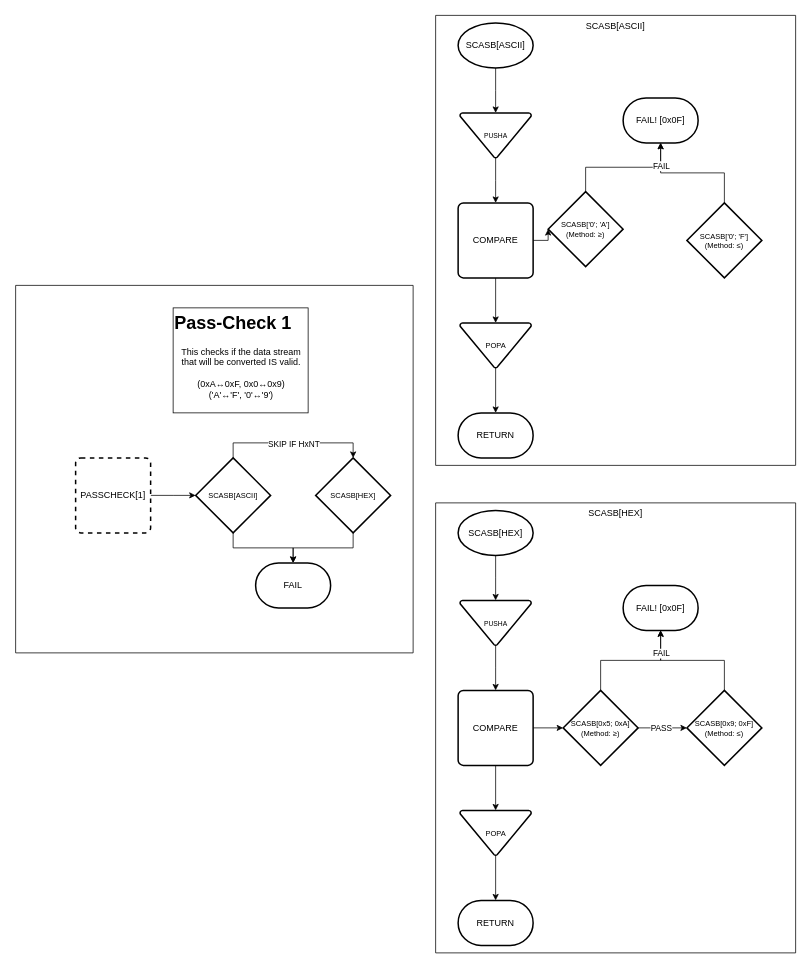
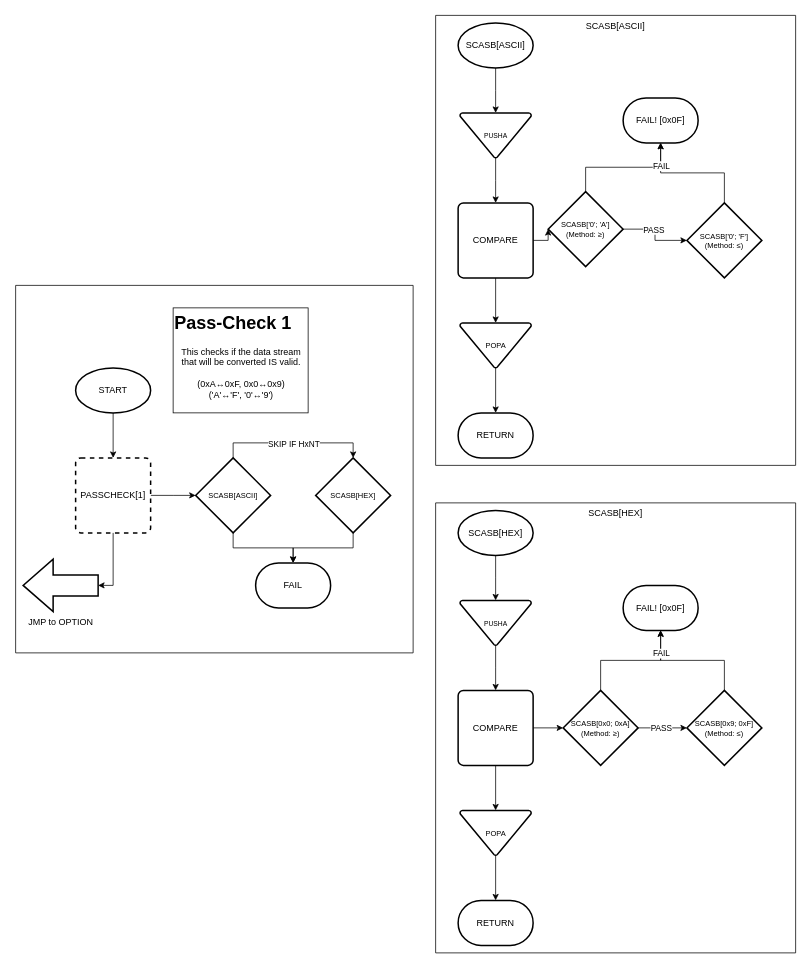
  <mxCell id="0" />
  <mxCell id="1" parent="0" />
  <mxCell id="2" value="SCASB[ASCII]" style="group;movable=1;resizable=1;rotatable=1;deletable=1;editable=1;locked=0;connectable=1;" vertex="1" connectable="0" parent="1"><mxGeometry x="580" y="20" width="480" height="600" as="geometry" /></mxCell>
  <mxCell id="3" value="" style="edgeStyle=orthogonalEdgeStyle;rounded=0;orthogonalLoop=1;jettySize=auto;html=1;movable=1;resizable=1;rotatable=1;deletable=1;editable=1;locked=0;connectable=1;" edge="1" parent="2" source="4"><mxGeometry relative="1" as="geometry"><mxPoint x="80" y="130" as="targetPoint" /></mxGeometry></mxCell>
  <mxCell id="4" value="SCASB[ASCII]" style="strokeWidth=2;html=1;shape=mxgraph.flowchart.start_1;whiteSpace=wrap;movable=1;resizable=1;rotatable=1;deletable=1;editable=1;locked=0;connectable=1;" vertex="1" parent="2"><mxGeometry x="30" y="10" width="100" height="60" as="geometry" /></mxCell>
  <mxCell id="5" value="" style="edgeStyle=orthogonalEdgeStyle;rounded=0;orthogonalLoop=1;jettySize=auto;html=1;movable=1;resizable=1;rotatable=1;deletable=1;editable=1;locked=0;connectable=1;" edge="1" parent="2" source="6"><mxGeometry relative="1" as="geometry"><mxPoint x="80" y="250" as="targetPoint" /></mxGeometry></mxCell>
  <mxCell id="6" value="&lt;font style=&quot;font-size: 9px;&quot;&gt;PUSHA&lt;/font&gt;" style="strokeWidth=2;html=1;shape=mxgraph.flowchart.merge_or_storage;whiteSpace=wrap;movable=1;resizable=1;rotatable=1;deletable=1;editable=1;locked=0;connectable=1;" vertex="1" parent="2"><mxGeometry x="32.5" y="130" width="95" height="60" as="geometry" /></mxCell>
  <mxCell id="7" value="" style="edgeStyle=orthogonalEdgeStyle;rounded=0;orthogonalLoop=1;jettySize=auto;html=1;movable=1;resizable=1;rotatable=1;deletable=1;editable=1;locked=0;connectable=1;" edge="1" parent="2" source="10" target="11"><mxGeometry relative="1" as="geometry" /></mxCell>
+ <mxCell id="8" value="" style="edgeStyle=orthogonalEdgeStyle;rounded=0;orthogonalLoop=1;jettySize=auto;html=1;fontSize=16;movable=1;resizable=1;rotatable=1;deletable=1;editable=1;locked=0;connectable=1;" edge="1" parent="2" source="10" target="12"><mxGeometry relative="1" as="geometry" /></mxCell>
+ <mxCell id="9" value="PASS" style="edgeLabel;html=1;align=center;verticalAlign=middle;resizable=1;points=[];movable=1;rotatable=1;deletable=1;editable=1;locked=0;connectable=1;" vertex="1" connectable="0" parent="8"><mxGeometry x="-0.412" relative="1" as="geometry"><mxPoint x="11" as="offset" /></mxGeometry></mxCell>
  <mxCell id="10" value="&lt;div style=&quot;line-height: 100%;&quot;&gt;&lt;font style=&quot;font-size: 10px; line-height: 100%;&quot;&gt;SCASB&lt;/font&gt;&lt;span style=&quot;font-size: 10px; background-color: transparent; color: light-dark(rgb(0, 0, 0), rgb(255, 255, 255));&quot;&gt;['0'; 'A']&lt;/span&gt;&lt;div&gt;&lt;font style=&quot;font-size: 10px; line-height: 100%;&quot;&gt;(Method:&amp;nbsp;≥)&lt;/font&gt;&lt;/div&gt;&lt;/div&gt;" style="strokeWidth=2;html=1;shape=mxgraph.flowchart.decision;whiteSpace=wrap;movable=1;resizable=1;rotatable=1;deletable=1;editable=1;locked=0;connectable=1;" vertex="1" parent="2"><mxGeometry x="150" y="235" width="100" height="100" as="geometry" /></mxCell>
  <mxCell id="11" value="FAIL! [0x0F]" style="strokeWidth=2;html=1;shape=mxgraph.flowchart.terminator;whiteSpace=wrap;movable=1;resizable=1;rotatable=1;deletable=1;editable=1;locked=0;connectable=1;" vertex="1" parent="2"><mxGeometry x="250" y="110" width="100" height="60" as="geometry" /></mxCell>
  <mxCell id="12" value="&lt;div style=&quot;line-height: 100%;&quot;&gt;&lt;font style=&quot;font-size: 10px; line-height: 100%;&quot;&gt;SCASB&lt;/font&gt;&lt;span style=&quot;font-size: 10px; background-color: transparent; color: light-dark(rgb(0, 0, 0), rgb(255, 255, 255));&quot;&gt;['0'; 'F']&lt;/span&gt;&lt;/div&gt;&lt;div style=&quot;line-height: 100%;&quot;&gt;&lt;span style=&quot;font-size: 10px; background-color: transparent; color: light-dark(rgb(0, 0, 0), rgb(255, 255, 255));&quot;&gt;(Method:&amp;nbsp;&lt;/span&gt;&lt;span style=&quot;background-color: transparent; font-size: 10px;&quot;&gt;≤)&lt;/span&gt;&lt;/div&gt;" style="strokeWidth=2;html=1;shape=mxgraph.flowchart.decision;whiteSpace=wrap;movable=1;resizable=1;rotatable=1;deletable=1;editable=1;locked=0;connectable=1;" vertex="1" parent="2"><mxGeometry x="335" y="250" width="100" height="100" as="geometry" /></mxCell>
  <mxCell id="13" style="edgeStyle=orthogonalEdgeStyle;rounded=0;orthogonalLoop=1;jettySize=auto;html=1;entryX=0.5;entryY=1;entryDx=0;entryDy=0;entryPerimeter=0;movable=1;resizable=1;rotatable=1;deletable=1;editable=1;locked=0;connectable=1;" edge="1" parent="2" source="12" target="11"><mxGeometry relative="1" as="geometry" /></mxCell>
  <mxCell id="14" value="FAIL" style="edgeLabel;html=1;align=center;verticalAlign=middle;resizable=1;points=[];movable=1;rotatable=1;deletable=1;editable=1;locked=0;connectable=1;" vertex="1" connectable="0" parent="13"><mxGeometry x="0.627" relative="1" as="geometry"><mxPoint y="-1" as="offset" /></mxGeometry></mxCell>
  <mxCell id="15" value="" style="edgeStyle=orthogonalEdgeStyle;rounded=0;orthogonalLoop=1;jettySize=auto;html=1;movable=1;resizable=1;rotatable=1;deletable=1;editable=1;locked=0;connectable=1;" edge="1" parent="2" source="17" target="10"><mxGeometry relative="1" as="geometry" /></mxCell>
  <mxCell id="16" value="" style="edgeStyle=orthogonalEdgeStyle;rounded=0;orthogonalLoop=1;jettySize=auto;html=1;movable=1;resizable=1;rotatable=1;deletable=1;editable=1;locked=0;connectable=1;" edge="1" parent="2" source="17" target="19"><mxGeometry relative="1" as="geometry" /></mxCell>
  <mxCell id="17" value="COMPARE" style="rounded=1;whiteSpace=wrap;html=1;absoluteArcSize=1;arcSize=14;strokeWidth=2;movable=1;resizable=1;rotatable=1;deletable=1;editable=1;locked=0;connectable=1;" vertex="1" parent="2"><mxGeometry x="30" y="250" width="100" height="100" as="geometry" /></mxCell>
  <mxCell id="18" value="" style="edgeStyle=orthogonalEdgeStyle;rounded=0;orthogonalLoop=1;jettySize=auto;html=1;movable=1;resizable=1;rotatable=1;deletable=1;editable=1;locked=0;connectable=1;" edge="1" parent="2" source="19" target="20"><mxGeometry relative="1" as="geometry" /></mxCell>
  <mxCell id="19" value="&lt;font style=&quot;font-size: 10px;&quot;&gt;POPA&lt;/font&gt;" style="strokeWidth=2;html=1;shape=mxgraph.flowchart.merge_or_storage;whiteSpace=wrap;movable=1;resizable=1;rotatable=1;deletable=1;editable=1;locked=0;connectable=1;" vertex="1" parent="2"><mxGeometry x="32.5" y="410" width="95" height="60" as="geometry" /></mxCell>
  <mxCell id="20" value="RETURN" style="strokeWidth=2;html=1;shape=mxgraph.flowchart.terminator;whiteSpace=wrap;movable=1;resizable=1;rotatable=1;deletable=1;editable=1;locked=0;connectable=1;" vertex="1" parent="2"><mxGeometry x="30" y="530" width="100" height="60" as="geometry" /></mxCell>
  <mxCell id="21" value="" style="swimlane;startSize=0;movable=0;resizable=0;rotatable=0;deletable=0;editable=0;locked=1;connectable=0;" vertex="1" parent="2"><mxGeometry width="480" height="600" as="geometry"><mxRectangle width="50" height="40" as="alternateBounds" /></mxGeometry></mxCell>
  <mxCell id="22" value="" style="group" vertex="1" connectable="0" parent="1"><mxGeometry x="20" y="380" width="530" height="490" as="geometry" /></mxCell>
+ <mxCell id="23" value="" style="edgeStyle=orthogonalEdgeStyle;rounded=0;orthogonalLoop=1;jettySize=auto;html=1;" edge="1" parent="22" source="24" target="26"><mxGeometry relative="1" as="geometry" /></mxCell>
+ <mxCell id="24" value="START" style="strokeWidth=2;html=1;shape=mxgraph.flowchart.start_1;whiteSpace=wrap;" vertex="1" parent="22"><mxGeometry x="80" y="110" width="100" height="60" as="geometry" /></mxCell>
  <mxCell id="25" value="" style="edgeStyle=orthogonalEdgeStyle;rounded=0;orthogonalLoop=1;jettySize=auto;html=1;" edge="1" parent="22" source="26"><mxGeometry relative="1" as="geometry"><mxPoint x="240" y="280" as="targetPoint" /></mxGeometry></mxCell>
  <mxCell id="26" value="PASSCHECK[1]" style="rounded=1;whiteSpace=wrap;html=1;absoluteArcSize=1;arcSize=14;strokeWidth=2;dashed=1;" vertex="1" parent="22"><mxGeometry x="80" y="230" width="100" height="100" as="geometry" /></mxCell>
  <mxCell id="27" value="&lt;h1 style=&quot;margin-top: 0px;&quot;&gt;Pass-Check 1&lt;/h1&gt;&lt;div style=&quot;text-align: center;&quot;&gt;This checks if the data stream that will be converted IS valid.&lt;/div&gt;&lt;div&gt;&lt;br&gt;&lt;/div&gt;&lt;div style=&quot;text-align: center;&quot;&gt;(0xA↔0xF, 0x0↔0x9)&lt;/div&gt;&lt;div style=&quot;text-align: center;&quot;&gt;('A'↔'F', '0'↔'9')&lt;/div&gt;" style="text;html=1;whiteSpace=wrap;overflow=hidden;rounded=0;glass=0;strokeColor=default;" vertex="1" parent="22"><mxGeometry x="210" y="30" width="180" height="140" as="geometry" /></mxCell>
  <mxCell id="28" value="&lt;font style=&quot;font-size: 10px;&quot;&gt;SCASB[ASCII]&lt;/font&gt;" style="strokeWidth=2;html=1;shape=mxgraph.flowchart.decision;whiteSpace=wrap;" vertex="1" parent="22"><mxGeometry x="240" y="230" width="100" height="100" as="geometry" /></mxCell>
  <mxCell id="29" style="edgeStyle=orthogonalEdgeStyle;rounded=0;orthogonalLoop=1;jettySize=auto;html=1;" edge="1" parent="22" source="30"><mxGeometry relative="1" as="geometry"><mxPoint x="370" y="370" as="targetPoint" /><Array as="points"><mxPoint x="450" y="350" /><mxPoint x="370" y="350" /></Array></mxGeometry></mxCell>
  <mxCell id="30" value="&lt;font style=&quot;font-size: 10px;&quot;&gt;SCASB[HEX]&lt;/font&gt;" style="strokeWidth=2;html=1;shape=mxgraph.flowchart.decision;whiteSpace=wrap;" vertex="1" parent="22"><mxGeometry x="400" y="230" width="100" height="100" as="geometry" /></mxCell>
  <mxCell id="31" value="FAIL" style="strokeWidth=2;html=1;shape=mxgraph.flowchart.terminator;whiteSpace=wrap;" vertex="1" parent="22"><mxGeometry x="320" y="370" width="100" height="60" as="geometry" /></mxCell>
  <mxCell id="32" style="edgeStyle=orthogonalEdgeStyle;rounded=0;orthogonalLoop=1;jettySize=auto;html=1;entryX=0.5;entryY=0;entryDx=0;entryDy=0;entryPerimeter=0;" edge="1" parent="22" source="28" target="31"><mxGeometry relative="1" as="geometry" /></mxCell>
+ <mxCell id="33" value="JMP to OPTION" style="verticalLabelPosition=bottom;verticalAlign=top;html=1;strokeWidth=2;shape=mxgraph.arrows2.arrow;dy=0.6;dx=40;notch=0;flipH=1;" vertex="1" parent="22"><mxGeometry x="10" y="365" width="100" height="70" as="geometry" /></mxCell>
+ <mxCell id="34" style="edgeStyle=orthogonalEdgeStyle;rounded=0;orthogonalLoop=1;jettySize=auto;html=1;entryX=0;entryY=0.5;entryDx=0;entryDy=0;entryPerimeter=0;" edge="1" parent="22" source="26" target="33"><mxGeometry relative="1" as="geometry" /></mxCell>
  <mxCell id="35" style="edgeStyle=orthogonalEdgeStyle;rounded=0;orthogonalLoop=1;jettySize=auto;html=1;entryX=0.5;entryY=0;entryDx=0;entryDy=0;entryPerimeter=0;" edge="1" parent="22" source="28" target="30"><mxGeometry relative="1" as="geometry"><Array as="points"><mxPoint x="290" y="210" /><mxPoint x="450" y="210" /></Array></mxGeometry></mxCell>
  <mxCell id="36" value="SKIP IF HxNT" style="edgeLabel;html=1;align=center;verticalAlign=middle;resizable=0;points=[];" vertex="1" connectable="0" parent="35"><mxGeometry x="-0.204" y="-1" relative="1" as="geometry"><mxPoint x="20" as="offset" /></mxGeometry></mxCell>
  <mxCell id="37" value="" style="swimlane;startSize=0;" vertex="1" parent="22"><mxGeometry width="530" height="490" as="geometry" /></mxCell>
  <mxCell id="38" value="SCASB[HEX]" style="group" vertex="1" connectable="0" parent="1"><mxGeometry x="580" y="670" width="480" height="600" as="geometry" /></mxCell>
  <mxCell id="39" value="" style="edgeStyle=orthogonalEdgeStyle;rounded=0;orthogonalLoop=1;jettySize=auto;html=1;movable=1;resizable=1;rotatable=1;deletable=1;editable=1;locked=0;connectable=1;" edge="1" parent="38" source="40"><mxGeometry relative="1" as="geometry"><mxPoint x="80" y="130" as="targetPoint" /></mxGeometry></mxCell>
  <mxCell id="40" value="SCASB[HEX]" style="strokeWidth=2;html=1;shape=mxgraph.flowchart.start_1;whiteSpace=wrap;movable=1;resizable=1;rotatable=1;deletable=1;editable=1;locked=0;connectable=1;" vertex="1" parent="38"><mxGeometry x="30" y="10" width="100" height="60" as="geometry" /></mxCell>
  <mxCell id="41" value="" style="edgeStyle=orthogonalEdgeStyle;rounded=0;orthogonalLoop=1;jettySize=auto;html=1;movable=1;resizable=1;rotatable=1;deletable=1;editable=1;locked=0;connectable=1;" edge="1" parent="38" source="42"><mxGeometry relative="1" as="geometry"><mxPoint x="80" y="250" as="targetPoint" /></mxGeometry></mxCell>
  <mxCell id="42" value="&lt;font style=&quot;font-size: 9px;&quot;&gt;PUSHA&lt;/font&gt;" style="strokeWidth=2;html=1;shape=mxgraph.flowchart.merge_or_storage;whiteSpace=wrap;movable=1;resizable=1;rotatable=1;deletable=1;editable=1;locked=0;connectable=1;" vertex="1" parent="38"><mxGeometry x="32.5" y="130" width="95" height="60" as="geometry" /></mxCell>
  <mxCell id="43" value="" style="edgeStyle=orthogonalEdgeStyle;rounded=0;orthogonalLoop=1;jettySize=auto;html=1;movable=1;resizable=1;rotatable=1;deletable=1;editable=1;locked=0;connectable=1;" edge="1" parent="38" source="46" target="47"><mxGeometry relative="1" as="geometry" /></mxCell>
  <mxCell id="44" value="" style="edgeStyle=orthogonalEdgeStyle;rounded=0;orthogonalLoop=1;jettySize=auto;html=1;fontSize=16;movable=1;resizable=1;rotatable=1;deletable=1;editable=1;locked=0;connectable=1;" edge="1" parent="38" source="46" target="48"><mxGeometry relative="1" as="geometry" /></mxCell>
  <mxCell id="45" value="PASS" style="edgeLabel;html=1;align=center;verticalAlign=middle;resizable=1;points=[];movable=1;rotatable=1;deletable=1;editable=1;locked=0;connectable=1;" vertex="1" connectable="0" parent="44"><mxGeometry x="-0.412" relative="1" as="geometry"><mxPoint x="11" as="offset" /></mxGeometry></mxCell>
- <mxCell id="46" value="&lt;div style=&quot;line-height: 100%;&quot;&gt;&lt;font style=&quot;font-size: 10px; line-height: 100%;&quot;&gt;SCASB&lt;/font&gt;&lt;span style=&quot;font-size: 10px; background-color: transparent; color: light-dark(rgb(0, 0, 0), rgb(255, 255, 255));&quot;&gt;[0x5; 0xA]&lt;/span&gt;&lt;div&gt;&lt;font style=&quot;font-size: 10px; line-height: 100%;&quot;&gt;(Method:&amp;nbsp;≥)&lt;/font&gt;&lt;/div&gt;&lt;/div&gt;" style="strokeWidth=2;html=1;shape=mxgraph.flowchart.decision;whiteSpace=wrap;movable=1;resizable=1;rotatable=1;deletable=1;editable=1;locked=0;connectable=1;" vertex="1" parent="38"><mxGeometry x="170" y="250" width="100" height="100" as="geometry" /></mxCell>
+ <mxCell id="46" value="&lt;div style=&quot;line-height: 100%;&quot;&gt;&lt;font style=&quot;font-size: 10px; line-height: 100%;&quot;&gt;SCASB&lt;/font&gt;&lt;span style=&quot;font-size: 10px; background-color: transparent; color: light-dark(rgb(0, 0, 0), rgb(255, 255, 255));&quot;&gt;[0x0; 0xA]&lt;/span&gt;&lt;div&gt;&lt;font style=&quot;font-size: 10px; line-height: 100%;&quot;&gt;(Method:&amp;nbsp;≥)&lt;/font&gt;&lt;/div&gt;&lt;/div&gt;" style="strokeWidth=2;html=1;shape=mxgraph.flowchart.decision;whiteSpace=wrap;movable=1;resizable=1;rotatable=1;deletable=1;editable=1;locked=0;connectable=1;" vertex="1" parent="38"><mxGeometry x="170" y="250" width="100" height="100" as="geometry" /></mxCell>
  <mxCell id="47" value="FAIL! [0x0F]" style="strokeWidth=2;html=1;shape=mxgraph.flowchart.terminator;whiteSpace=wrap;movable=1;resizable=1;rotatable=1;deletable=1;editable=1;locked=0;connectable=1;" vertex="1" parent="38"><mxGeometry x="250" y="110" width="100" height="60" as="geometry" /></mxCell>
  <mxCell id="48" value="&lt;div style=&quot;line-height: 100%;&quot;&gt;&lt;font style=&quot;font-size: 10px; line-height: 100%;&quot;&gt;SCASB&lt;/font&gt;&lt;span style=&quot;font-size: 10px; background-color: transparent; color: light-dark(rgb(0, 0, 0), rgb(255, 255, 255));&quot;&gt;[0x9; 0xF]&lt;/span&gt;&lt;/div&gt;&lt;div style=&quot;line-height: 100%;&quot;&gt;&lt;span style=&quot;font-size: 10px; background-color: transparent; color: light-dark(rgb(0, 0, 0), rgb(255, 255, 255));&quot;&gt;(Method:&amp;nbsp;&lt;/span&gt;&lt;span style=&quot;background-color: transparent; font-size: 10px;&quot;&gt;≤)&lt;/span&gt;&lt;/div&gt;" style="strokeWidth=2;html=1;shape=mxgraph.flowchart.decision;whiteSpace=wrap;movable=1;resizable=1;rotatable=1;deletable=1;editable=1;locked=0;connectable=1;" vertex="1" parent="38"><mxGeometry x="335" y="250" width="100" height="100" as="geometry" /></mxCell>
  <mxCell id="49" style="edgeStyle=orthogonalEdgeStyle;rounded=0;orthogonalLoop=1;jettySize=auto;html=1;entryX=0.5;entryY=1;entryDx=0;entryDy=0;entryPerimeter=0;movable=1;resizable=1;rotatable=1;deletable=1;editable=1;locked=0;connectable=1;" edge="1" parent="38" source="48" target="47"><mxGeometry relative="1" as="geometry" /></mxCell>
  <mxCell id="50" value="FAIL" style="edgeLabel;html=1;align=center;verticalAlign=middle;resizable=1;points=[];movable=1;rotatable=1;deletable=1;editable=1;locked=0;connectable=1;" vertex="1" connectable="0" parent="49"><mxGeometry x="0.627" relative="1" as="geometry"><mxPoint y="-1" as="offset" /></mxGeometry></mxCell>
  <mxCell id="51" value="" style="edgeStyle=orthogonalEdgeStyle;rounded=0;orthogonalLoop=1;jettySize=auto;html=1;movable=1;resizable=1;rotatable=1;deletable=1;editable=1;locked=0;connectable=1;" edge="1" parent="38" source="53" target="46"><mxGeometry relative="1" as="geometry" /></mxCell>
  <mxCell id="52" value="" style="edgeStyle=orthogonalEdgeStyle;rounded=0;orthogonalLoop=1;jettySize=auto;html=1;movable=1;resizable=1;rotatable=1;deletable=1;editable=1;locked=0;connectable=1;" edge="1" parent="38" source="53" target="55"><mxGeometry relative="1" as="geometry" /></mxCell>
  <mxCell id="53" value="COMPARE" style="rounded=1;whiteSpace=wrap;html=1;absoluteArcSize=1;arcSize=14;strokeWidth=2;movable=1;resizable=1;rotatable=1;deletable=1;editable=1;locked=0;connectable=1;" vertex="1" parent="38"><mxGeometry x="30" y="250" width="100" height="100" as="geometry" /></mxCell>
  <mxCell id="54" value="" style="edgeStyle=orthogonalEdgeStyle;rounded=0;orthogonalLoop=1;jettySize=auto;html=1;movable=1;resizable=1;rotatable=1;deletable=1;editable=1;locked=0;connectable=1;" edge="1" parent="38" source="55" target="56"><mxGeometry relative="1" as="geometry" /></mxCell>
  <mxCell id="55" value="&lt;font style=&quot;font-size: 10px;&quot;&gt;POPA&lt;/font&gt;" style="strokeWidth=2;html=1;shape=mxgraph.flowchart.merge_or_storage;whiteSpace=wrap;movable=1;resizable=1;rotatable=1;deletable=1;editable=1;locked=0;connectable=1;" vertex="1" parent="38"><mxGeometry x="32.5" y="410" width="95" height="60" as="geometry" /></mxCell>
  <mxCell id="56" value="RETURN" style="strokeWidth=2;html=1;shape=mxgraph.flowchart.terminator;whiteSpace=wrap;movable=1;resizable=1;rotatable=1;deletable=1;editable=1;locked=0;connectable=1;" vertex="1" parent="38"><mxGeometry x="30" y="530" width="100" height="60" as="geometry" /></mxCell>
  <mxCell id="57" value="" style="swimlane;startSize=0;movable=0;resizable=0;rotatable=0;deletable=0;editable=0;locked=1;connectable=0;" vertex="1" parent="38"><mxGeometry width="480" height="600" as="geometry"><mxRectangle width="50" height="40" as="alternateBounds" /></mxGeometry></mxCell>
